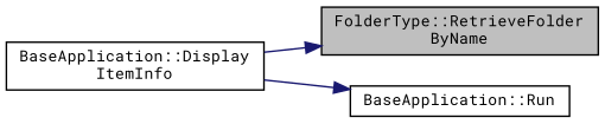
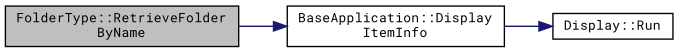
  digraph {
    fontname="Roboto Mono"
    rankdir=RL
    node [color=black fillcolor=white fontname="Roboto Mono" fontsize=10 shape=record style=filled]
    edge [color=midnightblue dir=back fontname="Roboto Mono" fontsize=10 labelfontname=Helvetica labelfontsize=10 style=solid]
    n1 [fillcolor=grey75 fontcolor=black height=0.2 label="FolderType::RetrieveFolder\lByName" width=0.4]
    n2 [height=0.2 label="BaseApplication::Display\lItemInfo" width=0.4]
-   n3 [height=0.2 label="BaseApplication::Run" width=0.4]
-   n1 -> n2
+   n3 [height=0.2 label="Display::Run" width=0.4]
+   n2 -> n1
    n3 -> n2
  }
